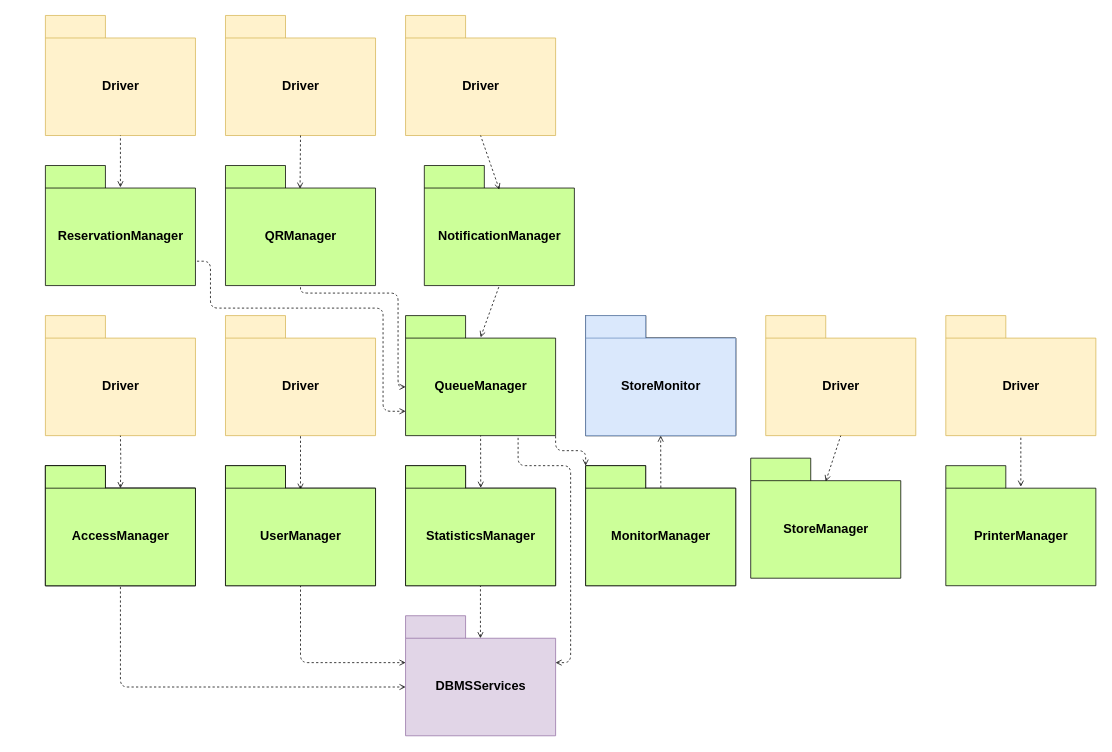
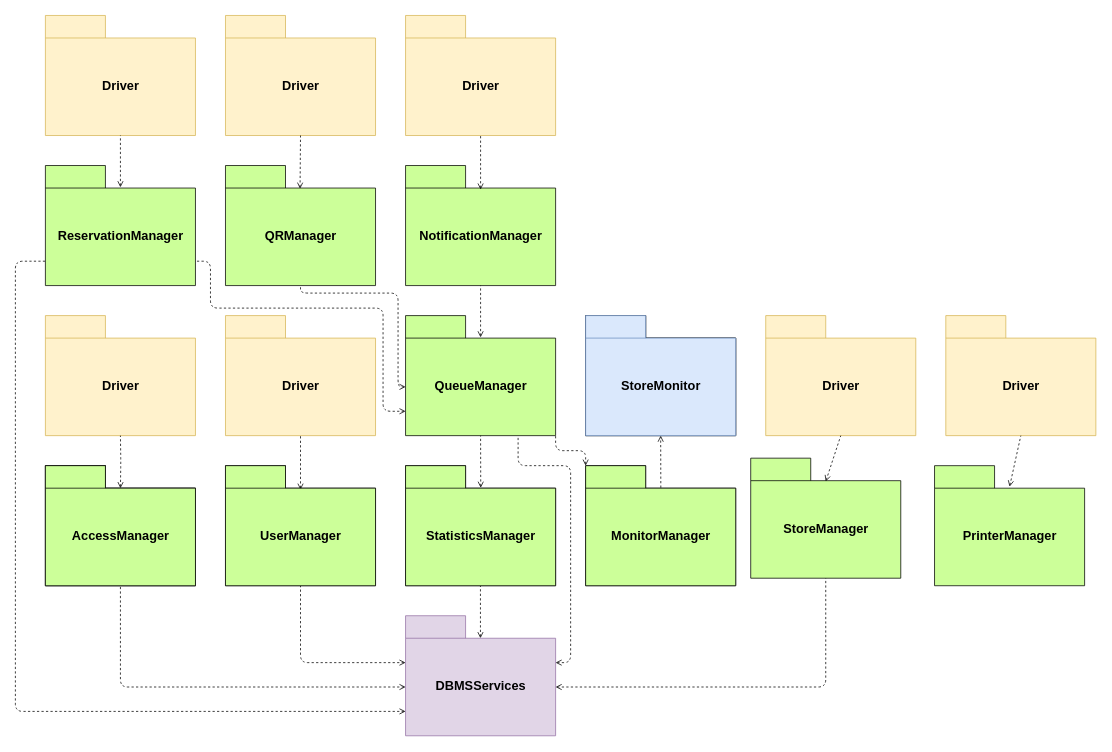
  <mxCell id="0" />
  <mxCell id="1" parent="0" />
  <mxCell id="2" value="&lt;font style=&quot;font-size: 17px&quot;&gt;QueueManager&lt;/font&gt;" style="shape=folder;fontStyle=1;tabWidth=80;tabHeight=30;tabPosition=left;html=1;boundedLbl=1;fillColor=#CCFF99;" parent="1" vertex="1"><mxGeometry x="540" y="420" width="200" height="160" as="geometry" /></mxCell>
  <mxCell id="3" value="StatisticsManager" style="shape=folder;fontStyle=1;tabWidth=80;tabHeight=30;tabPosition=left;html=1;boundedLbl=1;" parent="1" vertex="1"><mxGeometry x="540" y="620" width="200" height="160" as="geometry" /></mxCell>
  <mxCell id="4" value="" style="edgeStyle=orthogonalEdgeStyle;rounded=0;orthogonalLoop=1;jettySize=auto;html=1;dashed=1;exitX=0.499;exitY=0.187;exitDx=0;exitDy=0;exitPerimeter=0;startArrow=open;startFill=0;endArrow=none;endFill=0;" parent="1" source="5" target="3" edge="1"><mxGeometry relative="1" as="geometry"><Array as="points"><mxPoint x="640" y="800" /><mxPoint x="640" y="800" /></Array></mxGeometry></mxCell>
  <mxCell id="5" value="&lt;font style=&quot;font-size: 17px&quot;&gt;DBMSServices&lt;/font&gt;" style="shape=folder;fontStyle=1;tabWidth=80;tabHeight=30;tabPosition=left;html=1;boundedLbl=1;fillColor=#e1d5e7;strokeColor=#9673a6;" parent="1" vertex="1"><mxGeometry x="540" y="820" width="200" height="160" as="geometry" /></mxCell>
  <mxCell id="6" value="" style="endArrow=none;dashed=1;html=1;entryX=0.5;entryY=1;entryDx=0;entryDy=0;entryPerimeter=0;exitX=0.501;exitY=0.184;exitDx=0;exitDy=0;exitPerimeter=0;startArrow=open;startFill=0;" parent="1" source="3" target="2" edge="1"><mxGeometry width="50" height="50" relative="1" as="geometry"><mxPoint x="630" y="650" as="sourcePoint" /><mxPoint x="680" y="600" as="targetPoint" /></mxGeometry></mxCell>
  <mxCell id="7" value="StoreMonitor" style="shape=folder;fontStyle=1;tabWidth=80;tabHeight=30;tabPosition=left;html=1;boundedLbl=1;" parent="1" vertex="1"><mxGeometry x="780" y="420" width="200" height="160" as="geometry" /></mxCell>
  <mxCell id="8" value="MonitorManager" style="shape=folder;fontStyle=1;tabWidth=80;tabHeight=30;tabPosition=left;html=1;boundedLbl=1;" parent="1" vertex="1"><mxGeometry x="780" y="620" width="200" height="160" as="geometry" /></mxCell>
  <mxCell id="9" value="" style="endArrow=open;dashed=1;html=1;entryX=0.5;entryY=1;entryDx=0;entryDy=0;entryPerimeter=0;exitX=0.501;exitY=0.184;exitDx=0;exitDy=0;exitPerimeter=0;startArrow=none;startFill=0;endFill=0;" parent="1" source="8" target="7" edge="1"><mxGeometry width="50" height="50" relative="1" as="geometry"><mxPoint x="870" y="650" as="sourcePoint" /><mxPoint x="920" y="600" as="targetPoint" /></mxGeometry></mxCell>
- <mxCell id="10" value="&lt;font style=&quot;font-size: 17px&quot;&gt;NotificationManager&lt;/font&gt;" style="shape=folder;fontStyle=1;tabWidth=80;tabHeight=30;tabPosition=left;html=1;boundedLbl=1;fillColor=#CCFF99;" parent="1" vertex="1"><mxGeometry x="565" y="220" width="200" height="160" as="geometry" /></mxCell>
+ <mxCell id="10" value="&lt;font style=&quot;font-size: 17px&quot;&gt;NotificationManager&lt;/font&gt;" style="shape=folder;fontStyle=1;tabWidth=80;tabHeight=30;tabPosition=left;html=1;boundedLbl=1;fillColor=#CCFF99;" parent="1" vertex="1"><mxGeometry x="540" y="220" width="200" height="160" as="geometry" /></mxCell>
  <mxCell id="11" value="" style="endArrow=none;dashed=1;html=1;entryX=0.5;entryY=1;entryDx=0;entryDy=0;entryPerimeter=0;exitX=0.5;exitY=0.181;exitDx=0;exitDy=0;exitPerimeter=0;startArrow=open;startFill=0;" parent="1" source="2" target="10" edge="1"><mxGeometry width="50" height="50" relative="1" as="geometry"><mxPoint x="640" y="440" as="sourcePoint" /><mxPoint x="690" y="390" as="targetPoint" /></mxGeometry></mxCell>
  <mxCell id="12" value="AccessManager" style="shape=folder;fontStyle=1;tabWidth=80;tabHeight=30;tabPosition=left;html=1;boundedLbl=1;" parent="1" vertex="1"><mxGeometry x="60" y="620" width="200" height="160" as="geometry" /></mxCell>
  <mxCell id="13" value="UserManager" style="shape=folder;fontStyle=1;tabWidth=80;tabHeight=30;tabPosition=left;html=1;boundedLbl=1;" parent="1" vertex="1"><mxGeometry x="300" y="620" width="200" height="160" as="geometry" /></mxCell>
  <mxCell id="14" value="&lt;font style=&quot;font-size: 17px&quot;&gt;StoreManager&lt;/font&gt;" style="shape=folder;fontStyle=1;tabWidth=80;tabHeight=30;tabPosition=left;html=1;boundedLbl=1;fillColor=#CCFF99;" parent="1" vertex="1"><mxGeometry x="1000" y="610" width="200" height="160" as="geometry" /></mxCell>
  <mxCell id="15" value="" style="endArrow=none;dashed=1;html=1;entryX=0.5;entryY=1;entryDx=0;entryDy=0;entryPerimeter=0;exitX=0;exitY=0;exitDx=0;exitDy=95;exitPerimeter=0;edgeStyle=orthogonalEdgeStyle;startArrow=open;startFill=0;" parent="1" source="5" target="12" edge="1"><mxGeometry width="50" height="50" relative="1" as="geometry"><mxPoint x="230" y="930" as="sourcePoint" /><mxPoint x="280" y="880" as="targetPoint" /></mxGeometry></mxCell>
  <mxCell id="16" value="" style="endArrow=none;dashed=1;html=1;entryX=0.5;entryY=1;entryDx=0;entryDy=0;entryPerimeter=0;exitX=0;exitY=0;exitDx=0;exitDy=62.5;exitPerimeter=0;edgeStyle=orthogonalEdgeStyle;startArrow=open;startFill=0;" parent="1" source="5" target="13" edge="1"><mxGeometry width="50" height="50" relative="1" as="geometry"><mxPoint x="380" y="840" as="sourcePoint" /><mxPoint x="430" y="790" as="targetPoint" /></mxGeometry></mxCell>
+ <mxCell id="17" value="" style="endArrow=none;dashed=1;html=1;entryX=0.5;entryY=1;entryDx=0;entryDy=0;entryPerimeter=0;exitX=0;exitY=0;exitDx=200;exitDy=95;exitPerimeter=0;edgeStyle=orthogonalEdgeStyle;startArrow=open;startFill=0;" parent="1" source="5" target="14" edge="1"><mxGeometry width="50" height="50" relative="1" as="geometry"><mxPoint x="860" y="970" as="sourcePoint" /><mxPoint x="1070" y="860" as="targetPoint" /></mxGeometry></mxCell>
  <mxCell id="18" value="&lt;font style=&quot;font-size: 17px&quot;&gt;QRManager&lt;/font&gt;" style="shape=folder;fontStyle=1;tabWidth=80;tabHeight=30;tabPosition=left;html=1;boundedLbl=1;fillColor=#CCFF99;" parent="1" vertex="1"><mxGeometry x="300" y="220" width="200" height="160" as="geometry" /></mxCell>
  <mxCell id="19" value="" style="endArrow=none;dashed=1;html=1;entryX=0.5;entryY=1;entryDx=0;entryDy=0;entryPerimeter=0;exitX=0;exitY=0;exitDx=0;exitDy=95;exitPerimeter=0;edgeStyle=orthogonalEdgeStyle;startArrow=open;startFill=0;" parent="1" source="2" target="18" edge="1"><mxGeometry width="50" height="50" relative="1" as="geometry"><mxPoint x="370" y="510" as="sourcePoint" /><mxPoint x="420" y="460" as="targetPoint" /><Array as="points"><mxPoint x="530" y="515" /><mxPoint x="530" y="390" /><mxPoint x="400" y="390" /></Array></mxGeometry></mxCell>
- <mxCell id="20" value="&lt;font style=&quot;font-size: 17px&quot;&gt;PrinterManager&lt;/font&gt;" style="shape=folder;fontStyle=1;tabWidth=80;tabHeight=30;tabPosition=left;html=1;boundedLbl=1;fillColor=#CCFF99;" parent="1" vertex="1"><mxGeometry x="1260" y="620" width="200" height="160" as="geometry" /></mxCell>
+ <mxCell id="20" value="&lt;font style=&quot;font-size: 17px&quot;&gt;PrinterManager&lt;/font&gt;" style="shape=folder;fontStyle=1;tabWidth=80;tabHeight=30;tabPosition=left;html=1;boundedLbl=1;fillColor=#CCFF99;" parent="1" vertex="1"><mxGeometry x="1245" y="620" width="200" height="160" as="geometry" /></mxCell>
  <mxCell id="21" value="&lt;font style=&quot;font-size: 17px&quot;&gt;ReservationManager&lt;/font&gt;" style="shape=folder;fontStyle=1;tabWidth=80;tabHeight=30;tabPosition=left;html=1;boundedLbl=1;fillColor=#CCFF99;" parent="1" vertex="1"><mxGeometry x="60" y="220" width="200" height="160" as="geometry" /></mxCell>
  <mxCell id="22" value="" style="endArrow=none;dashed=1;html=1;entryX=0;entryY=0;entryDx=200;entryDy=127.5;entryPerimeter=0;exitX=0;exitY=0;exitDx=0;exitDy=127.5;exitPerimeter=0;edgeStyle=orthogonalEdgeStyle;startArrow=open;startFill=0;" parent="1" source="2" target="21" edge="1"><mxGeometry width="50" height="50" relative="1" as="geometry"><mxPoint x="550" y="525" as="sourcePoint" /><mxPoint x="410" y="390" as="targetPoint" /><Array as="points"><mxPoint x="510" y="548" /><mxPoint x="510" y="410" /><mxPoint x="280" y="410" /><mxPoint x="280" y="348" /></Array></mxGeometry></mxCell>
+ <mxCell id="23" value="" style="endArrow=none;dashed=1;html=1;entryX=0;entryY=0;entryDx=0;entryDy=127.5;entryPerimeter=0;exitX=0;exitY=0;exitDx=0;exitDy=127.5;exitPerimeter=0;edgeStyle=orthogonalEdgeStyle;startArrow=open;startFill=0;" parent="1" source="5" target="21" edge="1"><mxGeometry width="50" height="50" relative="1" as="geometry"><mxPoint x="-100" y="730" as="sourcePoint" /><mxPoint x="-50" y="680" as="targetPoint" /><Array as="points"><mxPoint x="20" y="948" /><mxPoint x="20" y="348" /></Array></mxGeometry></mxCell>
  <mxCell id="24" value="&lt;font style=&quot;font-size: 17px&quot;&gt;Driver&lt;/font&gt;" style="shape=folder;fontStyle=1;tabWidth=80;tabHeight=30;tabPosition=left;html=1;boundedLbl=1;fillColor=#fff2cc;strokeColor=#d6b656;" parent="1" vertex="1"><mxGeometry x="60" y="420" width="200" height="160" as="geometry" /></mxCell>
  <mxCell id="25" value="&lt;font style=&quot;font-size: 17px&quot;&gt;Driver&lt;/font&gt;" style="shape=folder;fontStyle=1;tabWidth=80;tabHeight=30;tabPosition=left;html=1;boundedLbl=1;fillColor=#fff2cc;strokeColor=#d6b656;" parent="1" vertex="1"><mxGeometry x="300" y="420" width="200" height="160" as="geometry" /></mxCell>
  <mxCell id="26" value="" style="endArrow=none;dashed=1;html=1;entryX=0.5;entryY=1;entryDx=0;entryDy=0;entryPerimeter=0;edgeStyle=orthogonalEdgeStyle;startArrow=open;startFill=0;" parent="1" target="24" edge="1"><mxGeometry width="50" height="50" relative="1" as="geometry"><mxPoint x="160" y="650" as="sourcePoint" /><mxPoint x="170" y="790" as="targetPoint" /></mxGeometry></mxCell>
  <mxCell id="27" value="" style="endArrow=none;dashed=1;html=1;entryX=0.5;entryY=1;entryDx=0;entryDy=0;entryPerimeter=0;edgeStyle=orthogonalEdgeStyle;startArrow=open;startFill=0;exitX=0.5;exitY=0.2;exitDx=0;exitDy=0;exitPerimeter=0;" parent="1" source="13" target="25" edge="1"><mxGeometry width="50" height="50" relative="1" as="geometry"><mxPoint x="170" y="660" as="sourcePoint" /><mxPoint x="170" y="590" as="targetPoint" /></mxGeometry></mxCell>
  <mxCell id="28" value="&lt;font style=&quot;font-size: 17px&quot;&gt;Driver&lt;/font&gt;" style="shape=folder;fontStyle=1;tabWidth=80;tabHeight=30;tabPosition=left;html=1;boundedLbl=1;fillColor=#fff2cc;strokeColor=#d6b656;" parent="1" vertex="1"><mxGeometry x="1020" y="420" width="200" height="160" as="geometry" /></mxCell>
  <mxCell id="29" value="&lt;font style=&quot;font-size: 17px&quot;&gt;Driver&lt;/font&gt;" style="shape=folder;fontStyle=1;tabWidth=80;tabHeight=30;tabPosition=left;html=1;boundedLbl=1;fillColor=#fff2cc;strokeColor=#d6b656;" parent="1" vertex="1"><mxGeometry x="1260" y="420" width="200" height="160" as="geometry" /></mxCell>
  <mxCell id="30" value="" style="endArrow=none;dashed=1;html=1;entryX=0.5;entryY=1;entryDx=0;entryDy=0;entryPerimeter=0;exitX=0.5;exitY=0.194;exitDx=0;exitDy=0;exitPerimeter=0;startArrow=open;startFill=0;" parent="1" source="14" target="28" edge="1"><mxGeometry width="50" height="50" relative="1" as="geometry"><mxPoint x="890.2" y="659.44" as="sourcePoint" /><mxPoint x="890" y="590" as="targetPoint" /></mxGeometry></mxCell>
  <mxCell id="31" value="" style="endArrow=none;dashed=1;html=1;entryX=0.5;entryY=1;entryDx=0;entryDy=0;entryPerimeter=0;exitX=0.5;exitY=0.175;exitDx=0;exitDy=0;exitPerimeter=0;startArrow=open;startFill=0;" parent="1" source="20" target="29" edge="1"><mxGeometry width="50" height="50" relative="1" as="geometry"><mxPoint x="1130" y="661.04" as="sourcePoint" /><mxPoint x="1130" y="590" as="targetPoint" /></mxGeometry></mxCell>
  <mxCell id="32" value="&lt;font style=&quot;font-size: 17px&quot;&gt;Driver&lt;/font&gt;" style="shape=folder;fontStyle=1;tabWidth=80;tabHeight=30;tabPosition=left;html=1;boundedLbl=1;fillColor=#fff2cc;strokeColor=#d6b656;" parent="1" vertex="1"><mxGeometry x="540" y="20" width="200" height="160" as="geometry" /></mxCell>
  <mxCell id="33" value="&lt;font style=&quot;font-size: 17px&quot;&gt;Driver&lt;/font&gt;" style="shape=folder;fontStyle=1;tabWidth=80;tabHeight=30;tabPosition=left;html=1;boundedLbl=1;fillColor=#fff2cc;strokeColor=#d6b656;" parent="1" vertex="1"><mxGeometry x="300" y="20" width="200" height="160" as="geometry" /></mxCell>
  <mxCell id="34" value="&lt;font style=&quot;font-size: 17px&quot;&gt;Driver&lt;/font&gt;" style="shape=folder;fontStyle=1;tabWidth=80;tabHeight=30;tabPosition=left;html=1;boundedLbl=1;fillColor=#fff2cc;strokeColor=#d6b656;" parent="1" vertex="1"><mxGeometry x="60" y="20" width="200" height="160" as="geometry" /></mxCell>
  <mxCell id="35" value="" style="endArrow=none;dashed=1;html=1;entryX=0.5;entryY=1;entryDx=0;entryDy=0;entryPerimeter=0;exitX=0.5;exitY=0.181;exitDx=0;exitDy=0;exitPerimeter=0;startArrow=open;startFill=0;" parent="1" source="21" target="34" edge="1"><mxGeometry width="50" height="50" relative="1" as="geometry"><mxPoint x="650" y="458.96" as="sourcePoint" /><mxPoint x="650" y="390" as="targetPoint" /></mxGeometry></mxCell>
  <mxCell id="36" value="" style="endArrow=none;dashed=1;html=1;entryX=0.5;entryY=1;entryDx=0;entryDy=0;entryPerimeter=0;exitX=0.497;exitY=0.193;exitDx=0;exitDy=0;exitPerimeter=0;startArrow=open;startFill=0;" parent="1" source="18" target="33" edge="1"><mxGeometry width="50" height="50" relative="1" as="geometry"><mxPoint x="170" y="258.96" as="sourcePoint" /><mxPoint x="170" y="190" as="targetPoint" /></mxGeometry></mxCell>
  <mxCell id="37" value="" style="endArrow=none;dashed=1;html=1;entryX=0.5;entryY=1;entryDx=0;entryDy=0;entryPerimeter=0;exitX=0.5;exitY=0.2;exitDx=0;exitDy=0;exitPerimeter=0;startArrow=open;startFill=0;" parent="1" source="10" target="32" edge="1"><mxGeometry width="50" height="50" relative="1" as="geometry"><mxPoint x="410" y="258" as="sourcePoint" /><mxPoint x="410" y="190" as="targetPoint" /></mxGeometry></mxCell>
  <mxCell id="38" value="StoreMonitor" style="shape=folder;fontStyle=1;tabWidth=80;tabHeight=30;tabPosition=left;html=1;boundedLbl=1;" parent="1" vertex="1"><mxGeometry x="780" y="420" width="200" height="160" as="geometry" /></mxCell>
  <mxCell id="39" value="AccessManager" style="shape=folder;fontStyle=1;tabWidth=80;tabHeight=30;tabPosition=left;html=1;boundedLbl=1;" parent="1" vertex="1"><mxGeometry x="60" y="620" width="200" height="160" as="geometry" /></mxCell>
  <mxCell id="40" value="&lt;font style=&quot;font-size: 17px&quot;&gt;StoreMonitor&lt;/font&gt;" style="shape=folder;fontStyle=1;tabWidth=80;tabHeight=30;tabPosition=left;html=1;boundedLbl=1;fillColor=#dae8fc;strokeColor=#6c8ebf;" parent="1" vertex="1"><mxGeometry x="780" y="420" width="200" height="160" as="geometry" /></mxCell>
  <mxCell id="41" value="&lt;font style=&quot;font-size: 17px&quot;&gt;AccessManager&lt;/font&gt;" style="shape=folder;fontStyle=1;tabWidth=80;tabHeight=30;tabPosition=left;html=1;boundedLbl=1;fillColor=#CCFF99;" parent="1" vertex="1"><mxGeometry x="60" y="620" width="200" height="160" as="geometry" /></mxCell>
  <mxCell id="42" value="&lt;font style=&quot;font-size: 17px&quot;&gt;StatisticsManager&lt;/font&gt;" style="shape=folder;fontStyle=1;tabWidth=80;tabHeight=30;tabPosition=left;html=1;boundedLbl=1;fillColor=#CCFF99;" parent="1" vertex="1"><mxGeometry x="540" y="620" width="200" height="160" as="geometry" /></mxCell>
  <mxCell id="43" value="&lt;font style=&quot;font-size: 17px&quot;&gt;MonitorManager&lt;/font&gt;" style="shape=folder;fontStyle=1;tabWidth=80;tabHeight=30;tabPosition=left;html=1;boundedLbl=1;fillColor=#CCFF99;" parent="1" vertex="1"><mxGeometry x="780" y="620" width="200" height="160" as="geometry" /></mxCell>
  <mxCell id="44" value="&lt;font style=&quot;font-size: 17px&quot;&gt;UserManager&lt;/font&gt;" style="shape=folder;fontStyle=1;tabWidth=80;tabHeight=30;tabPosition=left;html=1;boundedLbl=1;fillColor=#CCFF99;" parent="1" vertex="1"><mxGeometry x="300" y="620" width="200" height="160" as="geometry" /></mxCell>
  <mxCell id="45" value="" style="endArrow=none;dashed=1;html=1;exitX=0;exitY=0;exitDx=200;exitDy=62.5;exitPerimeter=0;edgeStyle=orthogonalEdgeStyle;startArrow=open;startFill=0;entryX=0.75;entryY=1;entryDx=0;entryDy=0;entryPerimeter=0;" parent="1" edge="1"><mxGeometry width="50" height="50" relative="1" as="geometry"><mxPoint x="740" y="882.5" as="sourcePoint" /><mxPoint x="690" y="580" as="targetPoint" /><Array as="points"><mxPoint x="760" y="883" /><mxPoint x="760" y="620" /><mxPoint x="690" y="620" /></Array></mxGeometry></mxCell>
  <mxCell id="46" value="" style="endArrow=none;dashed=1;html=1;entryX=0;entryY=0;entryDx=200;entryDy=160;entryPerimeter=0;startArrow=open;startFill=0;edgeStyle=orthogonalEdgeStyle;exitX=0;exitY=0;exitDx=0;exitDy=0;exitPerimeter=0;" parent="1" edge="1"><mxGeometry width="50" height="50" relative="1" as="geometry"><mxPoint x="780" y="620" as="sourcePoint" /><mxPoint x="740" y="580" as="targetPoint" /><Array as="points"><mxPoint x="780" y="600" /><mxPoint x="740" y="600" /></Array></mxGeometry></mxCell>
